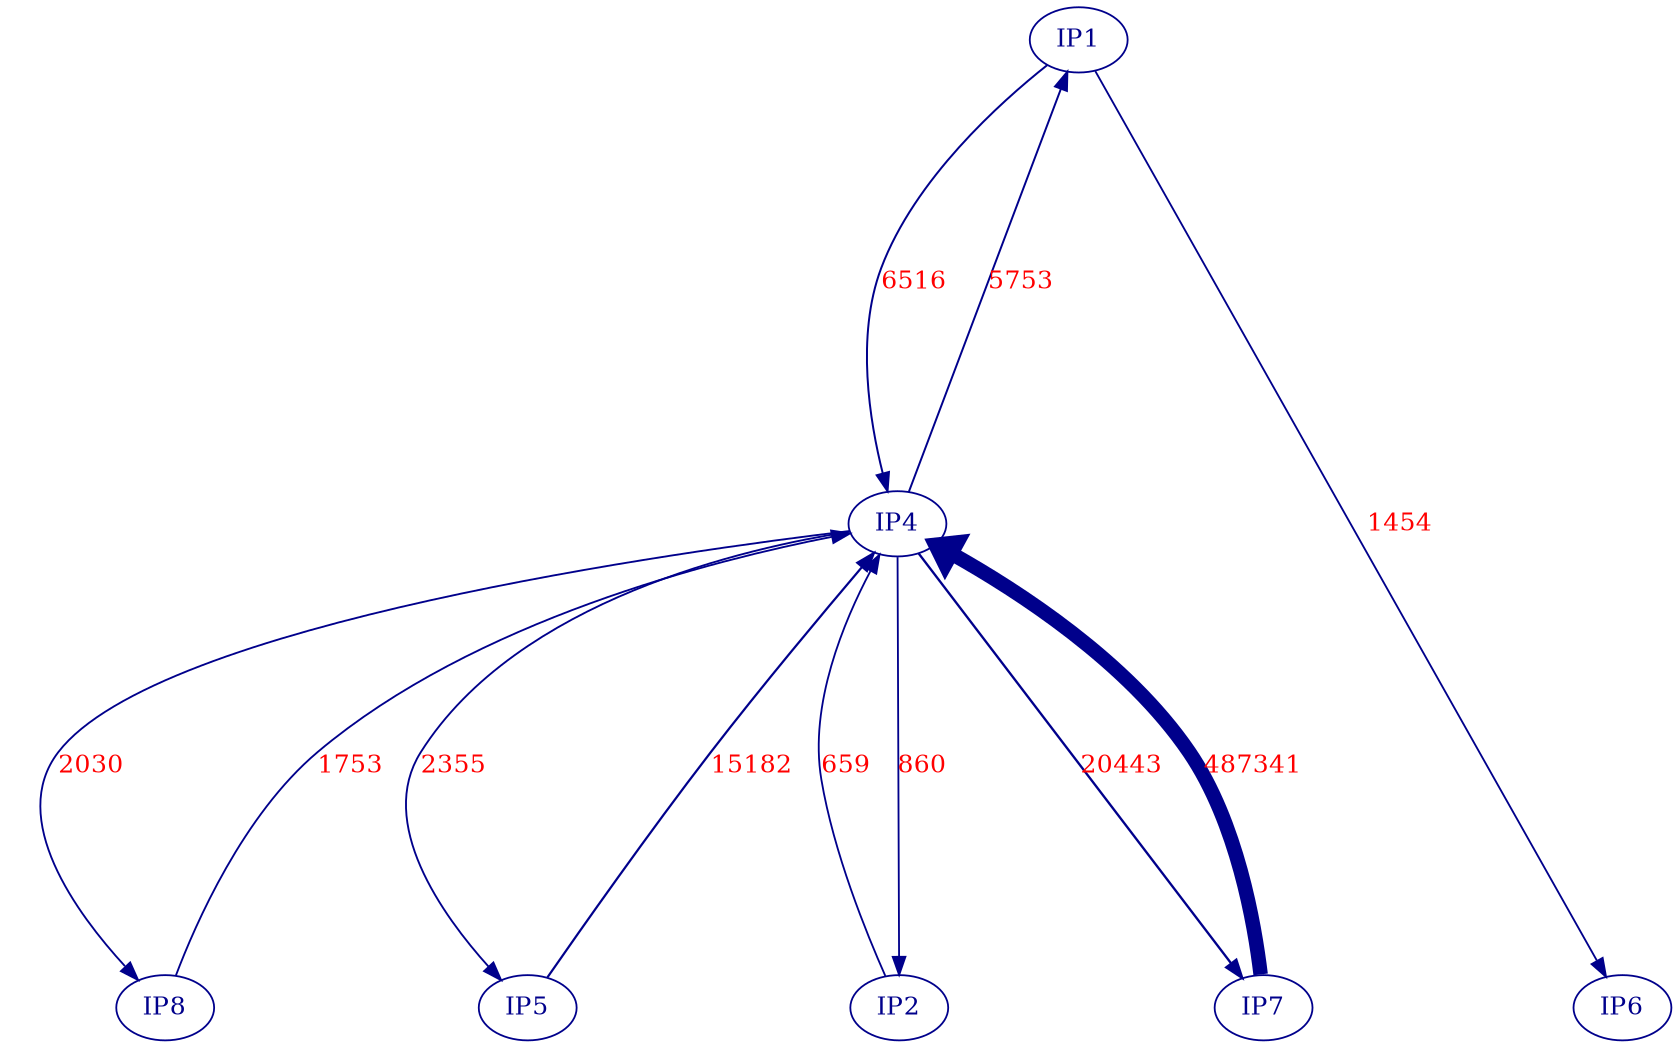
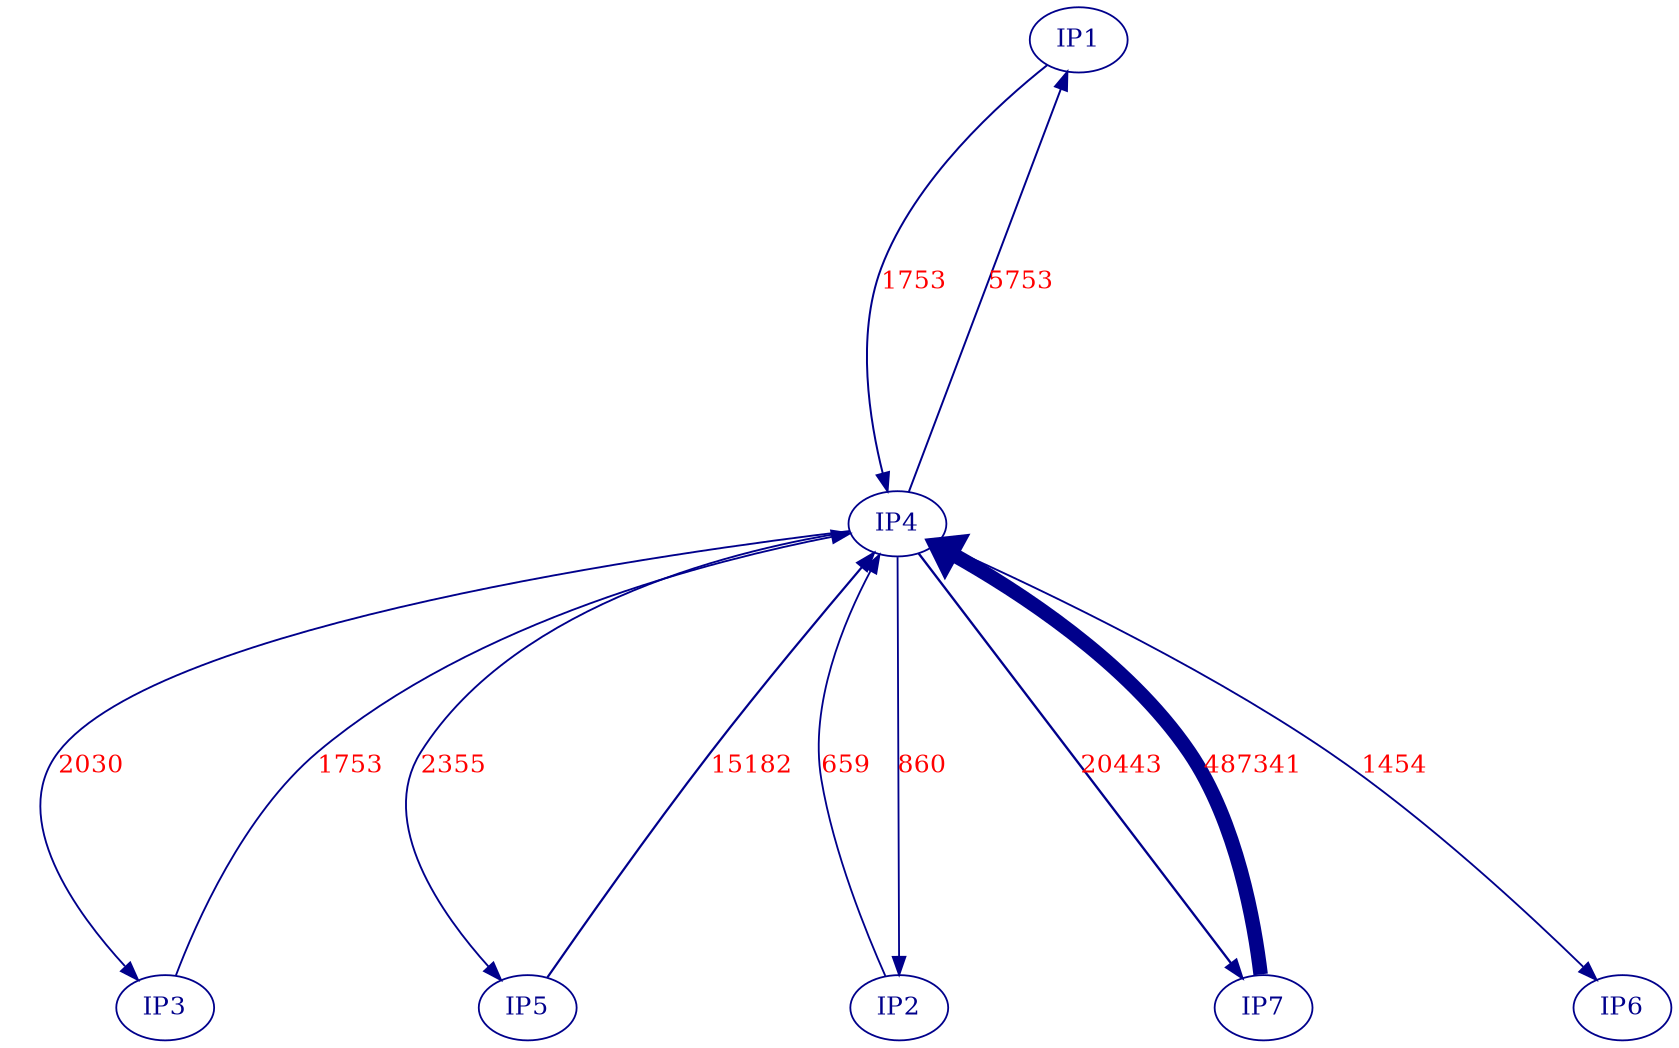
  digraph {
    nodesep=0.8
    ranksep=3
    node [color=darkblue fontcolor=darkblue]
    edge [color=darkblue fontcolor=red labeldistance=0]
    n1 [label=IP1]
    n2 [label=IP4]
    n3 [label=IP2]
-   n4 [label=IP8]
+   n4 [label=IP3]
    n5 [label=IP5]
    n6 [label=IP6]
    n7 [label=IP7]
-   n1 -> n2 [label=6516 penwidth=1.0935936028366176]
+   n1 -> n2 [label=1753 penwidth=1.0935936028366176]
    n2 -> n1 [label=5753 penwidth=1.0826341309268048]
    n2 -> n3 [label=860 penwidth=1.0123527468446119]
    n2 -> n4 [label=2030 penwidth=1.0291582280169327]
    n2 -> n5 [label=2355 penwidth=1.0338264172314662]
-   n1 -> n6 [label=1454 penwidth=1.020884760362867]
+   n2 -> n6 [label=1454 penwidth=1.020884760362867]
    n2 -> n7 [label=20443 penwidth=1.2936362834237218]
    n3 -> n2 [label=659 penwidth=1.009465651361162]
    n4 -> n2 [label=1753 penwidth=1.025179494440238]
    n5 -> n2 [label=15182 penwidth=1.2180690727847647]
    n7 -> n2 [label=487341 penwidth=8.0]
  }
